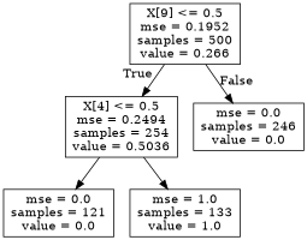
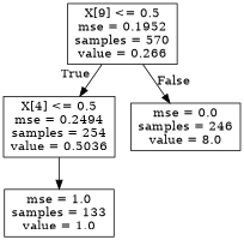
  digraph {
    node [shape=box]
-   n1 [label="X[9] <= 0.5\nmse = 0.1952\nsamples = 500\nvalue = 0.266"]
+   n1 [label="X[9] <= 0.5\nmse = 0.1952\nsamples = 570\nvalue = 0.266"]
    n2 [label="X[4] <= 0.5\nmse = 0.2494\nsamples = 254\nvalue = 0.5036"]
-   n3 [label="mse = 0.0\nsamples = 246\nvalue = 0.0"]
-   n4 [label="mse = 0.0\nsamples = 121\nvalue = 0.0"]
+   n3 [label="mse = 0.0\nsamples = 246\nvalue = 8.0"]
    n5 [label="mse = 1.0\nsamples = 133\nvalue = 1.0"]
    n1 -> n2 [headlabel=True labelangle=45 labeldistance=2.5]
    n1 -> n3 [headlabel=False labelangle=-45 labeldistance=2.5]
-   n2 -> n4
    n2 -> n5
  }
